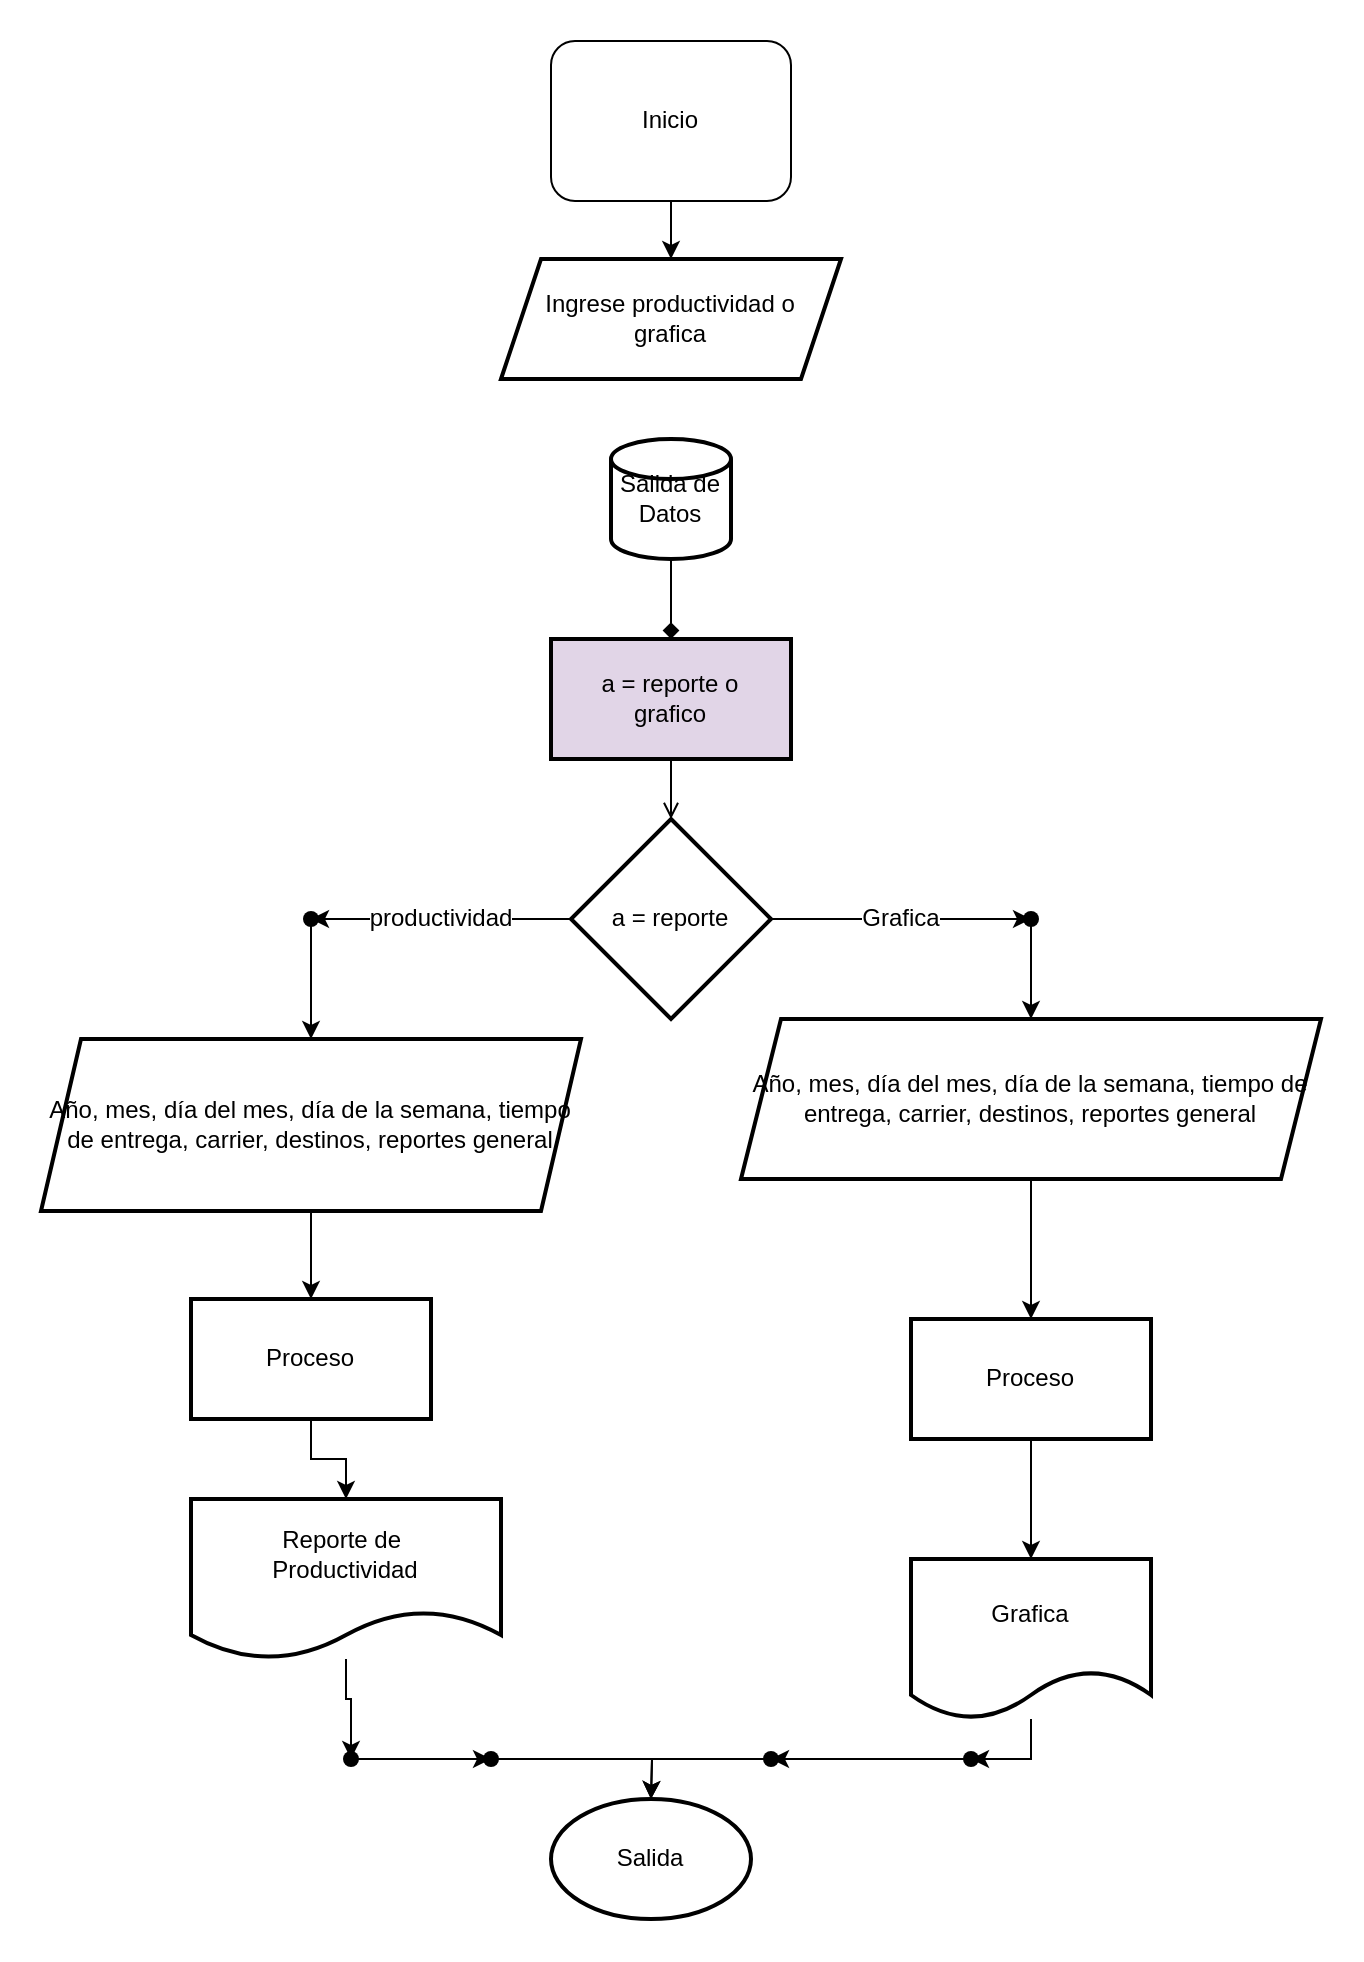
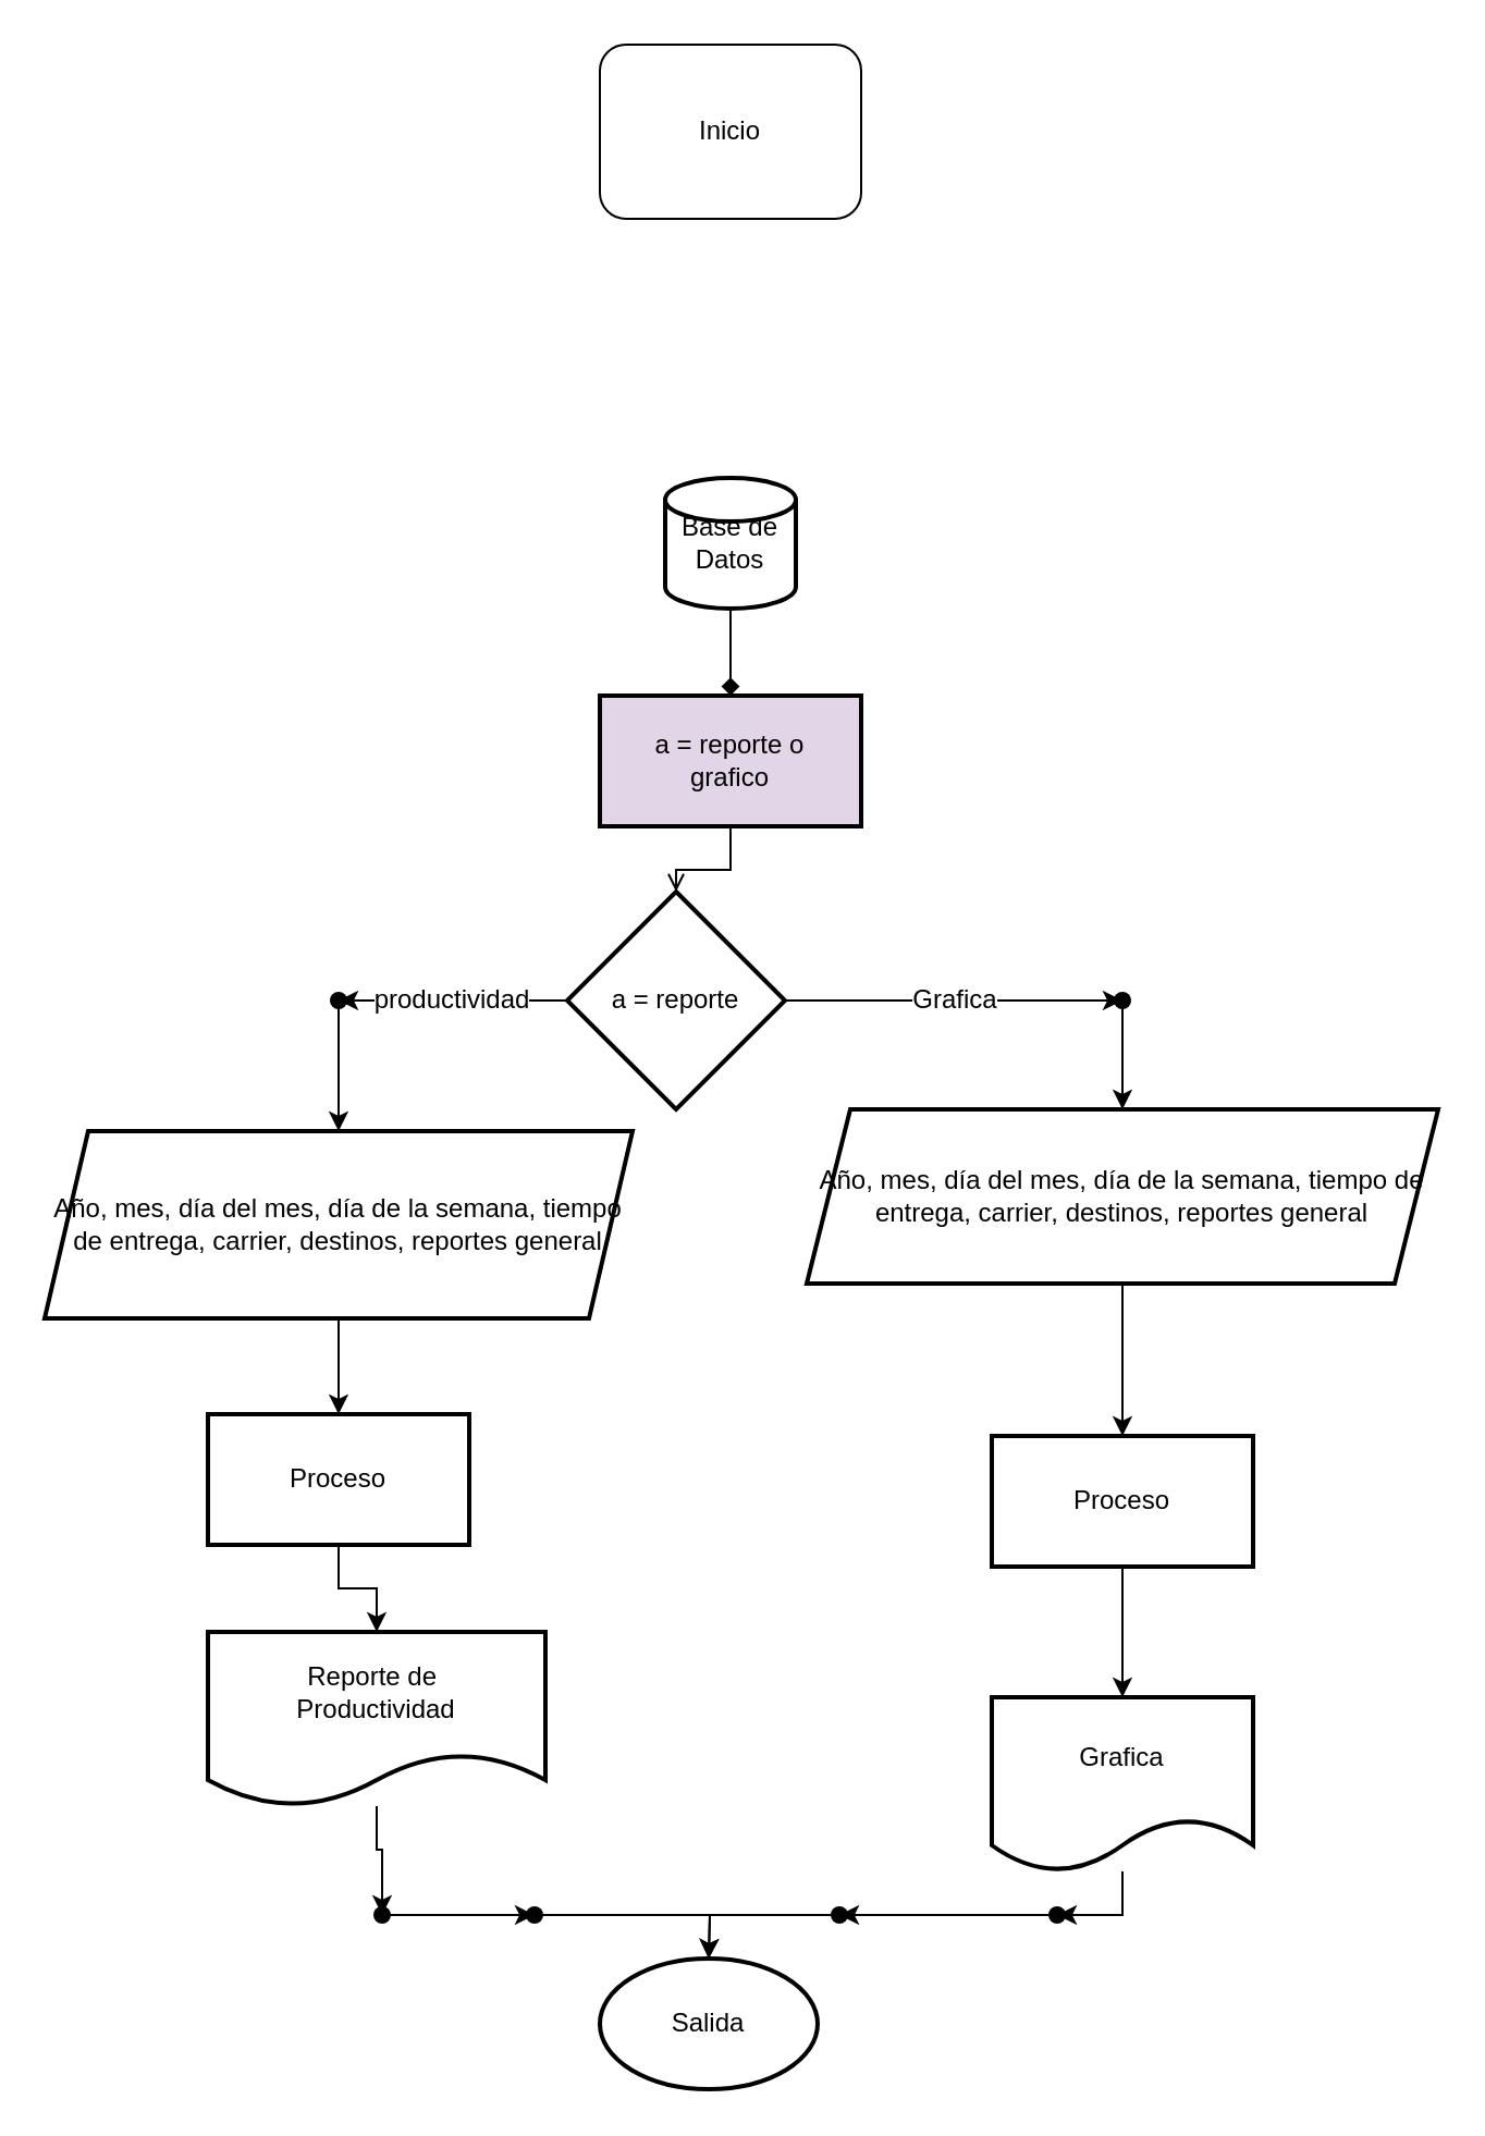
  <mxCell id="0" />
  <mxCell id="1" parent="0" />
- <mxCell id="2" value="" style="edgeStyle=orthogonalEdgeStyle;rounded=0;orthogonalLoop=1;jettySize=auto;html=1;fontSize=12;" edge="1" parent="1" source="3" target="31"><mxGeometry relative="1" as="geometry" /></mxCell>
  <mxCell id="3" value="Inicio" style="whiteSpace=wrap;html=1;rounded=1;" vertex="1" parent="1"><mxGeometry x="275" y="20" width="120" height="80" as="geometry" /></mxCell>
  <mxCell id="4" value="" style="edgeStyle=orthogonalEdgeStyle;rounded=0;orthogonalLoop=1;jettySize=auto;html=1;fontSize=12;" edge="1" parent="1"><mxGeometry relative="1" as="geometry"><mxPoint x="335" y="219" as="sourcePoint" /><mxPoint x="335" y="259" as="targetPoint" /></mxGeometry></mxCell>
  <mxCell id="5" value="" style="edgeStyle=orthogonalEdgeStyle;rounded=0;orthogonalLoop=1;jettySize=auto;html=1;fontSize=12;startArrow=none;endArrow=diamond;" edge="1" parent="1" source="33" target="30"><mxGeometry relative="1" as="geometry"><mxPoint x="335" y="219" as="sourcePoint" /></mxGeometry></mxCell>
  <mxCell id="6" value="productividad" style="edgeStyle=orthogonalEdgeStyle;rounded=0;orthogonalLoop=1;jettySize=auto;html=1;fontSize=12;" edge="1" parent="1" source="8" target="36"><mxGeometry relative="1" as="geometry" /></mxCell>
  <mxCell id="7" value="Grafica" style="edgeStyle=orthogonalEdgeStyle;rounded=0;orthogonalLoop=1;jettySize=auto;html=1;fontSize=12;" edge="1" parent="1" source="8" target="38"><mxGeometry relative="1" as="geometry" /></mxCell>
- <mxCell id="8" value="a = reporte" style="strokeWidth=2;html=1;shape=mxgraph.flowchart.decision;whiteSpace=wrap;" vertex="1" parent="1"><mxGeometry x="285" y="409" width="100" height="100" as="geometry" /></mxCell>
+ <mxCell id="8" value="a = reporte" style="strokeWidth=2;html=1;shape=mxgraph.flowchart.decision;whiteSpace=wrap;" vertex="1" parent="1"><mxGeometry x="260" y="409" width="100" height="100" as="geometry" /></mxCell>
  <mxCell id="9" value="" style="edgeStyle=orthogonalEdgeStyle;rounded=0;orthogonalLoop=1;jettySize=auto;html=1;" edge="1" parent="1" source="10" target="14"><mxGeometry relative="1" as="geometry" /></mxCell>
  <mxCell id="10" value="Año, mes, día del mes, día de la semana, tiempo de entrega, carrier, destinos, reportes general" style="shape=parallelogram;perimeter=parallelogramPerimeter;whiteSpace=wrap;html=1;fixedSize=1;strokeWidth=2;" vertex="1" parent="1"><mxGeometry x="20" y="519" width="270" height="86" as="geometry" /></mxCell>
  <mxCell id="11" value="" style="edgeStyle=orthogonalEdgeStyle;rounded=0;orthogonalLoop=1;jettySize=auto;html=1;" edge="1" parent="1" source="12" target="16"><mxGeometry relative="1" as="geometry" /></mxCell>
  <mxCell id="12" value="Año, mes, día del mes, día de la semana, tiempo de entrega, carrier, destinos, reportes general" style="shape=parallelogram;perimeter=parallelogramPerimeter;whiteSpace=wrap;html=1;fixedSize=1;strokeWidth=2;" vertex="1" parent="1"><mxGeometry x="370" y="509" width="290" height="80" as="geometry" /></mxCell>
  <mxCell id="13" value="" style="edgeStyle=orthogonalEdgeStyle;rounded=0;orthogonalLoop=1;jettySize=auto;html=1;" edge="1" parent="1" source="14" target="18"><mxGeometry relative="1" as="geometry" /></mxCell>
  <mxCell id="14" value="Proceso" style="whiteSpace=wrap;html=1;strokeWidth=2;" vertex="1" parent="1"><mxGeometry x="95" y="649" width="120" height="60" as="geometry" /></mxCell>
  <mxCell id="15" value="" style="edgeStyle=orthogonalEdgeStyle;rounded=0;orthogonalLoop=1;jettySize=auto;html=1;" edge="1" parent="1" source="16" target="20"><mxGeometry relative="1" as="geometry" /></mxCell>
  <mxCell id="16" value="Proceso" style="whiteSpace=wrap;html=1;strokeWidth=2;" vertex="1" parent="1"><mxGeometry x="455" y="659" width="120" height="60" as="geometry" /></mxCell>
  <mxCell id="17" value="" style="edgeStyle=orthogonalEdgeStyle;rounded=0;orthogonalLoop=1;jettySize=auto;html=1;" edge="1" parent="1" source="18" target="22"><mxGeometry relative="1" as="geometry" /></mxCell>
  <mxCell id="18" value="Reporte de&amp;nbsp;&lt;br&gt;Productividad" style="shape=document;whiteSpace=wrap;html=1;boundedLbl=1;strokeWidth=2;" vertex="1" parent="1"><mxGeometry x="95" y="749" width="155" height="80" as="geometry" /></mxCell>
  <mxCell id="19" value="" style="edgeStyle=orthogonalEdgeStyle;rounded=0;orthogonalLoop=1;jettySize=auto;html=1;" edge="1" parent="1" source="20" target="26"><mxGeometry relative="1" as="geometry" /></mxCell>
  <mxCell id="20" value="Grafica" style="shape=document;whiteSpace=wrap;html=1;boundedLbl=1;strokeWidth=2;" vertex="1" parent="1"><mxGeometry x="455" y="779" width="120" height="80" as="geometry" /></mxCell>
  <mxCell id="21" value="" style="edgeStyle=orthogonalEdgeStyle;rounded=0;orthogonalLoop=1;jettySize=auto;html=1;" edge="1" parent="1" source="22" target="24"><mxGeometry relative="1" as="geometry" /></mxCell>
  <mxCell id="22" value="" style="shape=waypoint;sketch=0;size=6;pointerEvents=1;points=[];fillColor=default;resizable=0;rotatable=0;perimeter=centerPerimeter;snapToPoint=1;strokeWidth=2;" vertex="1" parent="1"><mxGeometry x="165" y="869" width="20" height="20" as="geometry" /></mxCell>
  <mxCell id="23" value="" style="edgeStyle=orthogonalEdgeStyle;rounded=0;orthogonalLoop=1;jettySize=auto;html=1;" edge="1" parent="1" source="24"><mxGeometry relative="1" as="geometry"><mxPoint x="325" y="899" as="targetPoint" /></mxGeometry></mxCell>
  <mxCell id="24" value="" style="shape=waypoint;sketch=0;size=6;pointerEvents=1;points=[];fillColor=default;resizable=0;rotatable=0;perimeter=centerPerimeter;snapToPoint=1;strokeWidth=2;" vertex="1" parent="1"><mxGeometry x="235" y="869" width="20" height="20" as="geometry" /></mxCell>
  <mxCell id="25" value="" style="edgeStyle=orthogonalEdgeStyle;rounded=0;orthogonalLoop=1;jettySize=auto;html=1;" edge="1" parent="1" source="26" target="28"><mxGeometry relative="1" as="geometry" /></mxCell>
  <mxCell id="26" value="" style="shape=waypoint;sketch=0;size=6;pointerEvents=1;points=[];fillColor=default;resizable=0;rotatable=0;perimeter=centerPerimeter;snapToPoint=1;strokeWidth=2;" vertex="1" parent="1"><mxGeometry x="475" y="869" width="20" height="20" as="geometry" /></mxCell>
  <mxCell id="27" value="" style="edgeStyle=orthogonalEdgeStyle;rounded=0;orthogonalLoop=1;jettySize=auto;html=1;" edge="1" parent="1" source="28"><mxGeometry relative="1" as="geometry"><mxPoint x="325" y="899" as="targetPoint" /></mxGeometry></mxCell>
  <mxCell id="28" value="" style="shape=waypoint;sketch=0;size=6;pointerEvents=1;points=[];fillColor=default;resizable=0;rotatable=0;perimeter=centerPerimeter;snapToPoint=1;strokeWidth=2;" vertex="1" parent="1"><mxGeometry x="375" y="869" width="20" height="20" as="geometry" /></mxCell>
  <mxCell id="29" value="" style="edgeStyle=orthogonalEdgeStyle;rounded=0;orthogonalLoop=1;jettySize=auto;html=1;fontSize=12;endArrow=open;" edge="1" parent="1" source="30" target="8"><mxGeometry relative="1" as="geometry" /></mxCell>
  <mxCell id="30" value="a = reporte o&lt;br&gt;grafico" style="whiteSpace=wrap;html=1;strokeWidth=2;fillColor=#e1d5e7;" vertex="1" parent="1"><mxGeometry x="275" y="319" width="120" height="60" as="geometry" /></mxCell>
- <mxCell id="31" value="Ingrese productividad o&lt;br&gt;grafica" style="shape=parallelogram;perimeter=parallelogramPerimeter;whiteSpace=wrap;html=1;fixedSize=1;strokeWidth=2;" vertex="1" parent="1"><mxGeometry x="250" y="129" width="170" height="60" as="geometry" /></mxCell>
  <mxCell id="32" value="" style="edgeStyle=orthogonalEdgeStyle;rounded=0;orthogonalLoop=1;jettySize=auto;html=1;fontSize=12;endArrow=none;" edge="1" parent="1" target="33"><mxGeometry relative="1" as="geometry"><mxPoint x="335" y="219" as="sourcePoint" /><mxPoint x="335" y="309" as="targetPoint" /></mxGeometry></mxCell>
- <mxCell id="33" value="Salida de&lt;br&gt;Datos" style="strokeWidth=2;html=1;shape=mxgraph.flowchart.database;whiteSpace=wrap;fontSize=12;" vertex="1" parent="1"><mxGeometry x="305" y="219" width="60" height="60" as="geometry" /></mxCell>
+ <mxCell id="33" value="Base de&lt;br&gt;Datos" style="strokeWidth=2;html=1;shape=mxgraph.flowchart.database;whiteSpace=wrap;fontSize=12;" vertex="1" parent="1"><mxGeometry x="305" y="219" width="60" height="60" as="geometry" /></mxCell>
  <mxCell id="34" value="Salida" style="strokeWidth=2;html=1;shape=mxgraph.flowchart.start_1;whiteSpace=wrap;fontSize=12;" vertex="1" parent="1"><mxGeometry x="275" y="899" width="100" height="60" as="geometry" /></mxCell>
  <mxCell id="35" value="" style="edgeStyle=orthogonalEdgeStyle;rounded=0;orthogonalLoop=1;jettySize=auto;html=1;fontSize=12;" edge="1" parent="1" source="36" target="10"><mxGeometry relative="1" as="geometry" /></mxCell>
  <mxCell id="36" value="" style="shape=waypoint;sketch=0;size=6;pointerEvents=1;points=[];fillColor=default;resizable=0;rotatable=0;perimeter=centerPerimeter;snapToPoint=1;strokeWidth=2;" vertex="1" parent="1"><mxGeometry x="145" y="449" width="20" height="20" as="geometry" /></mxCell>
  <mxCell id="37" value="" style="edgeStyle=orthogonalEdgeStyle;rounded=0;orthogonalLoop=1;jettySize=auto;html=1;fontSize=12;" edge="1" parent="1" source="38" target="12"><mxGeometry relative="1" as="geometry" /></mxCell>
  <mxCell id="38" value="" style="shape=waypoint;sketch=0;size=6;pointerEvents=1;points=[];fillColor=default;resizable=0;rotatable=0;perimeter=centerPerimeter;snapToPoint=1;strokeWidth=2;" vertex="1" parent="1"><mxGeometry x="505" y="449" width="20" height="20" as="geometry" /></mxCell>
